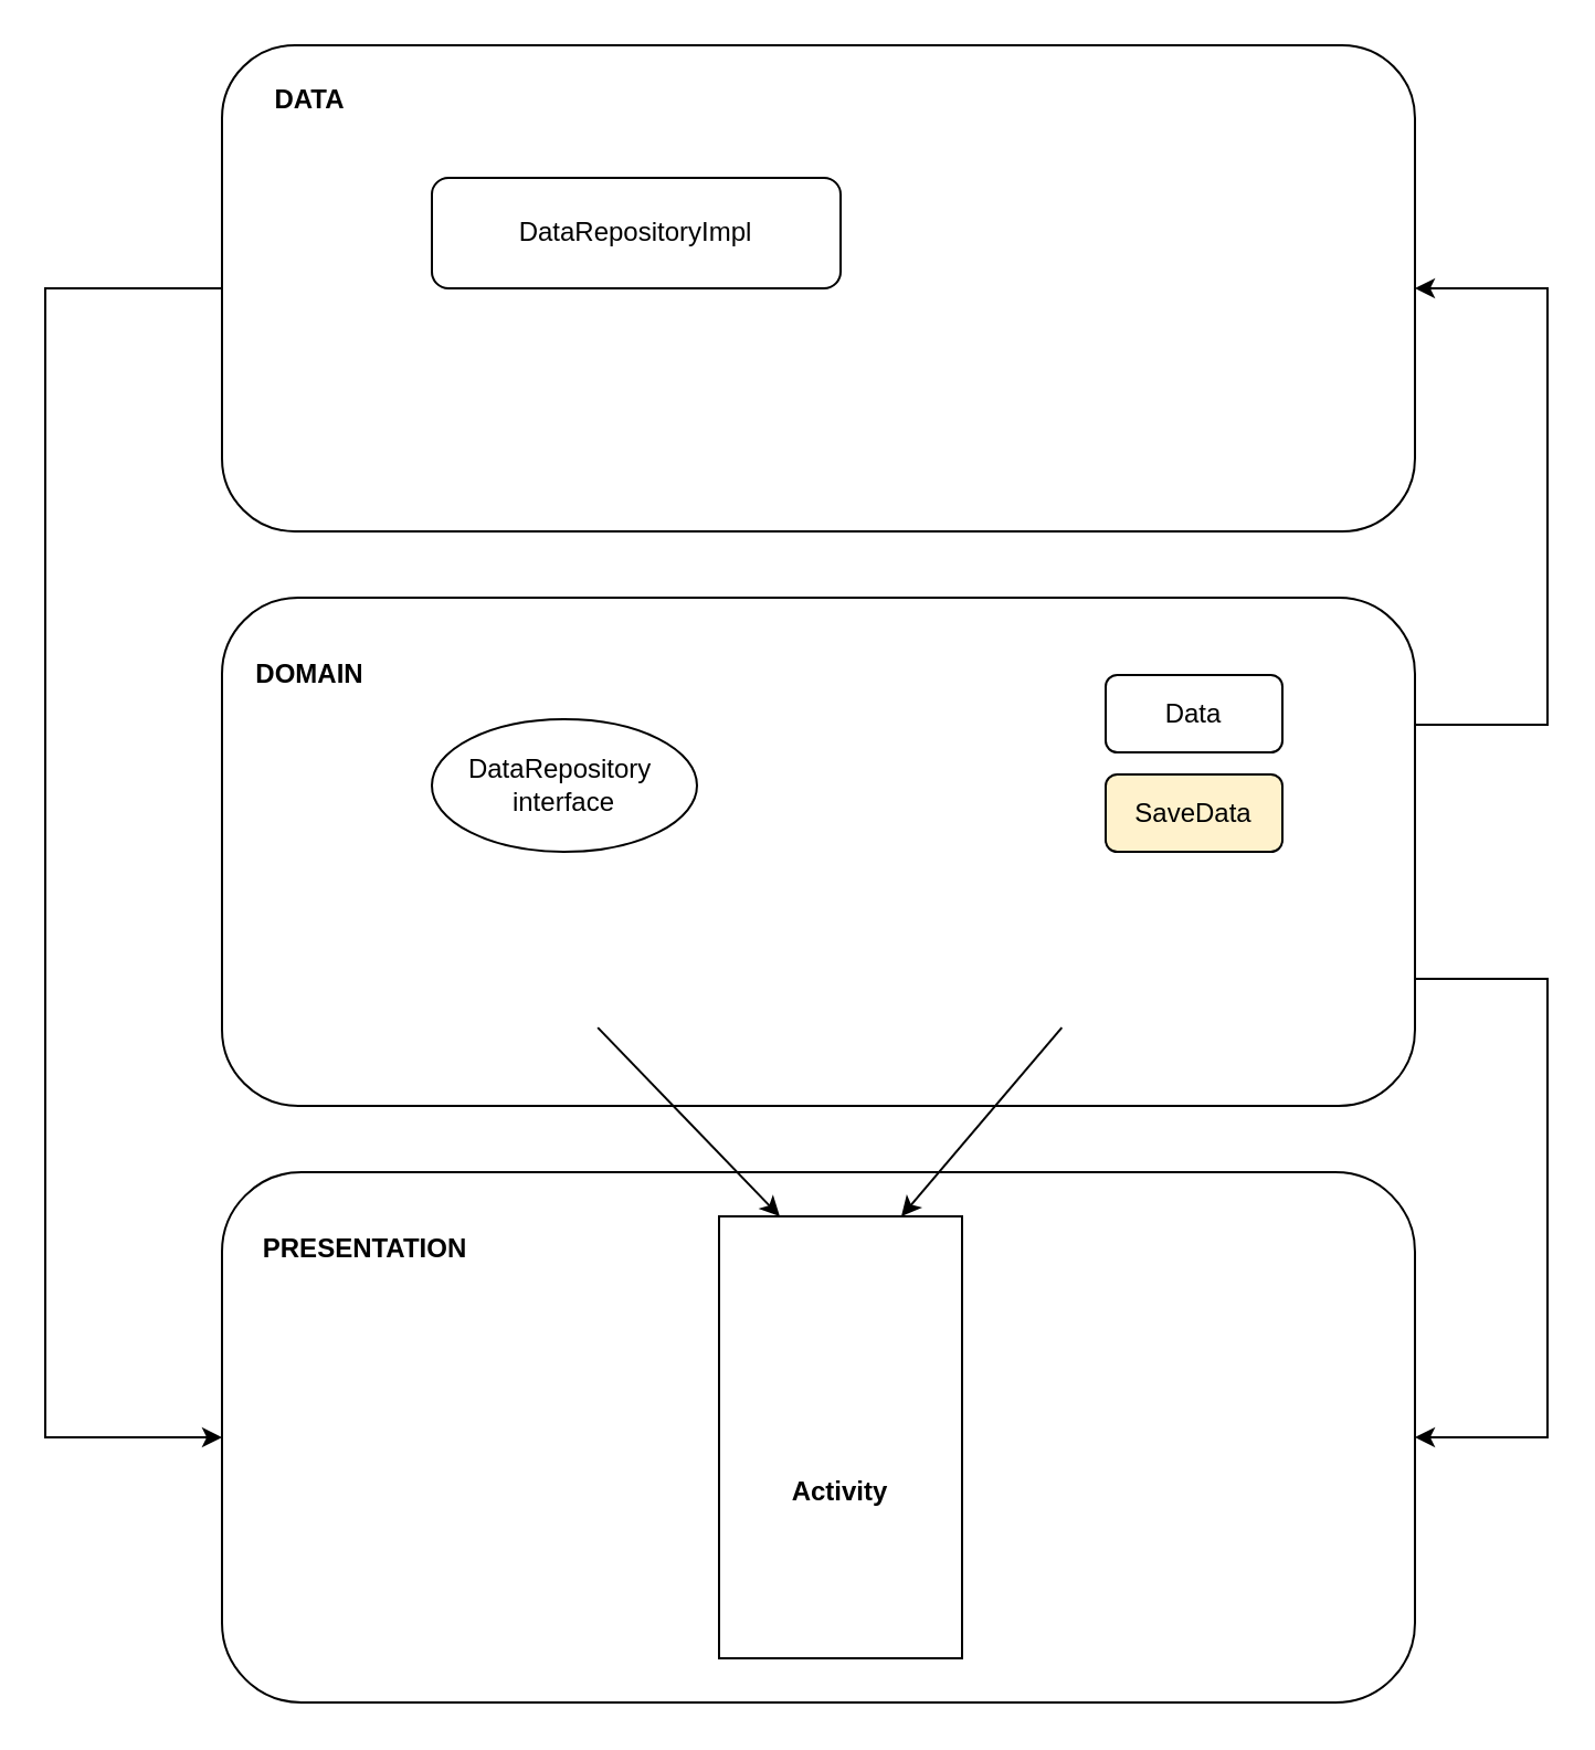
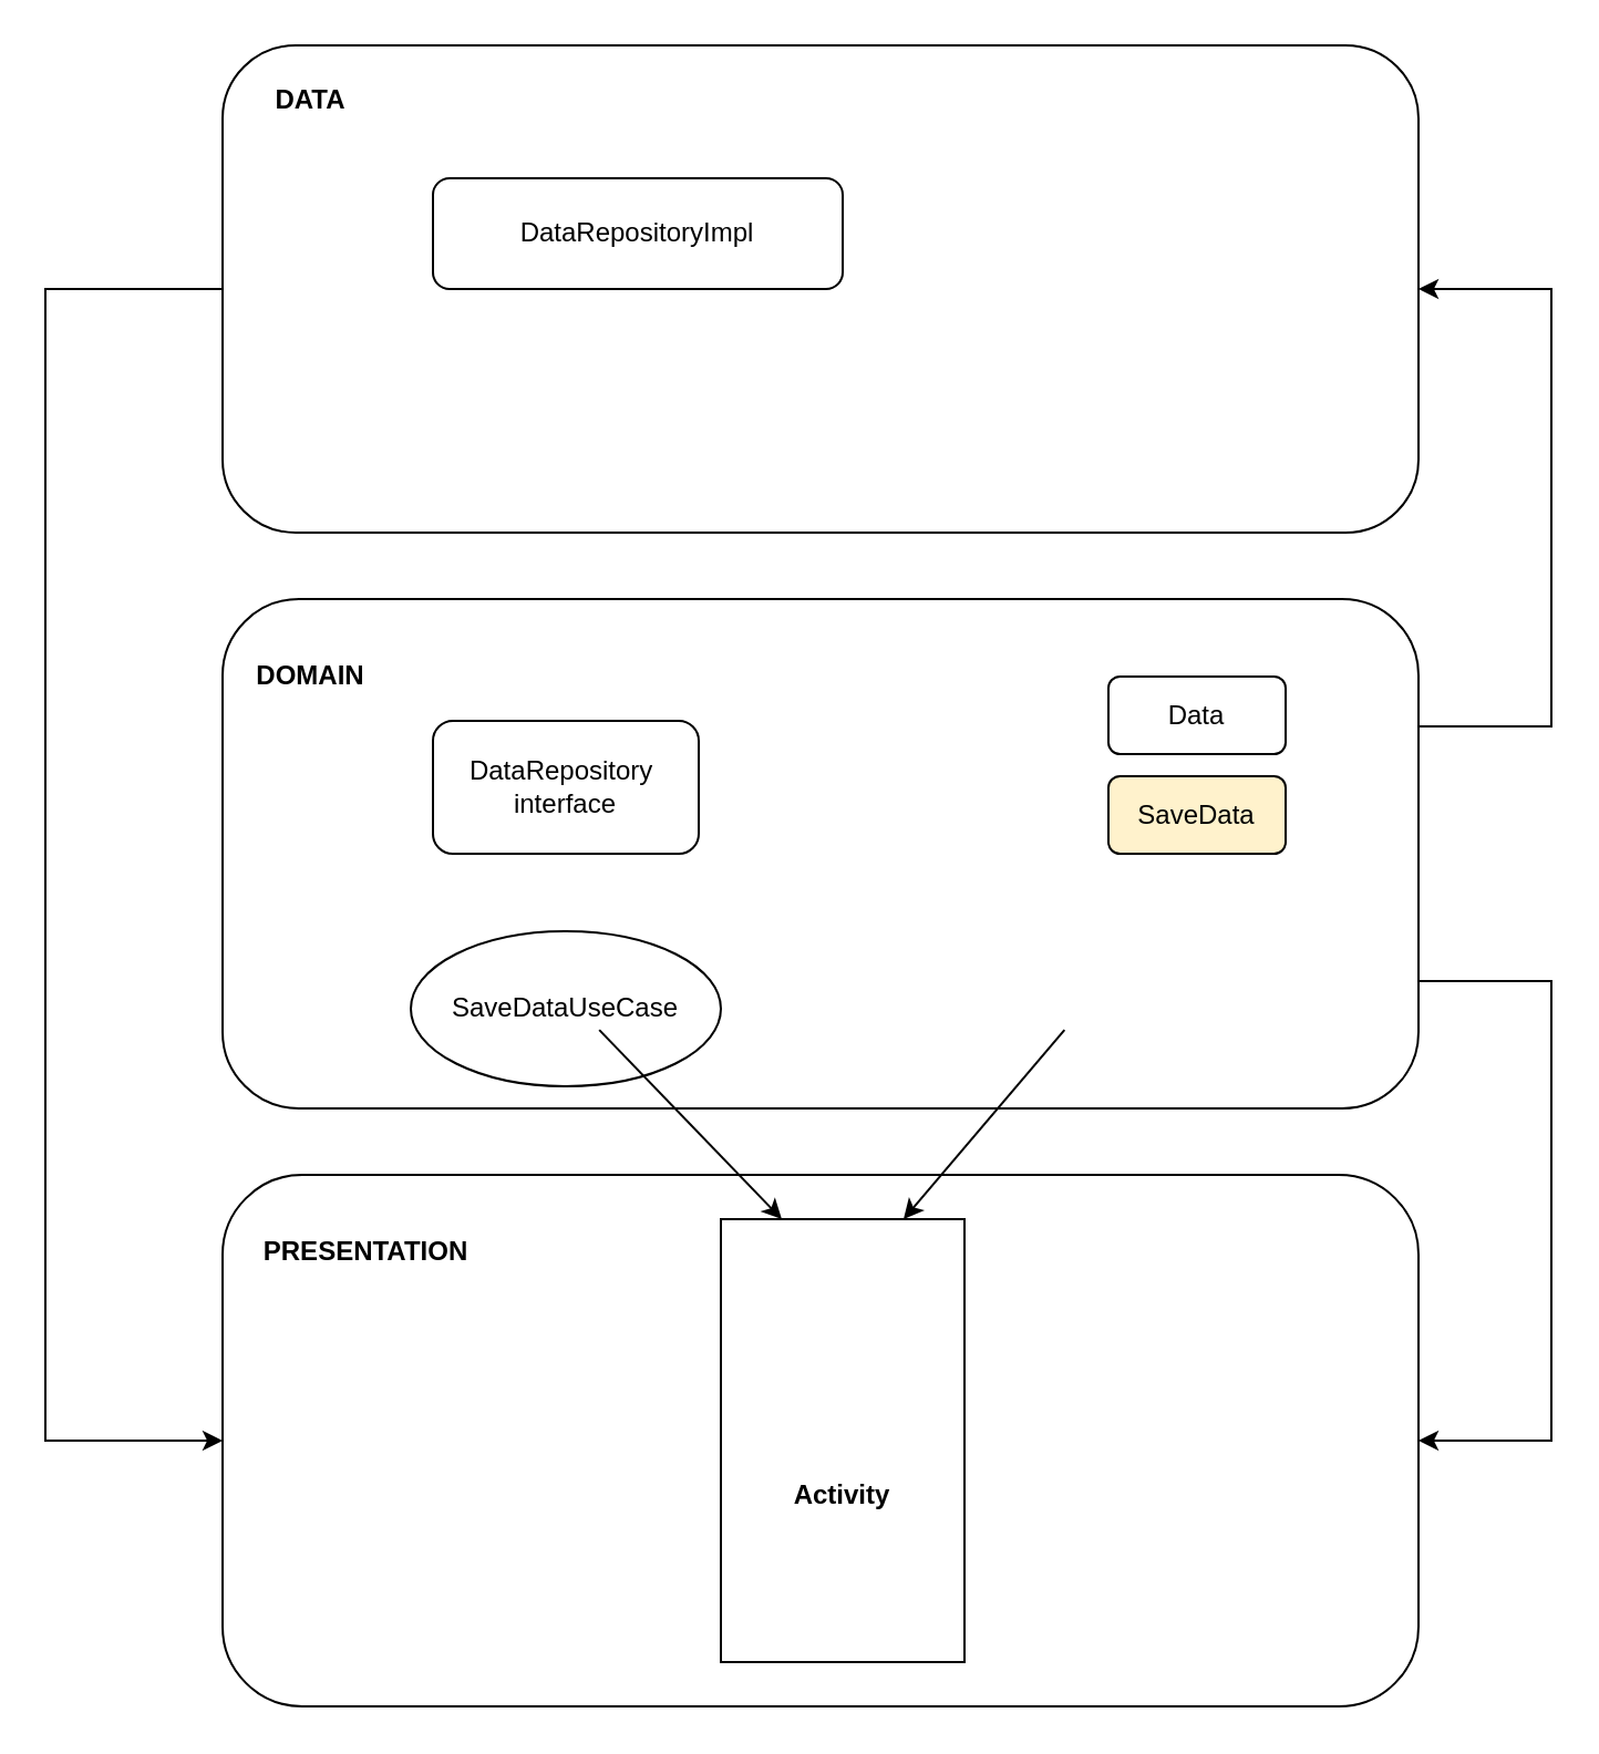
  <mxCell id="0" />
  <mxCell id="1" parent="0" />
  <mxCell id="2" value="" style="rounded=1;whiteSpace=wrap;html=1;" parent="1" vertex="1"><mxGeometry x="100" y="530" width="540" height="240" as="geometry" /></mxCell>
  <mxCell id="3" value="&lt;b&gt;PRESENTATION&lt;/b&gt;" style="text;html=1;strokeColor=none;fillColor=none;align=center;verticalAlign=middle;whiteSpace=wrap;rounded=0;" parent="1" vertex="1"><mxGeometry x="120" y="550" width="90" height="30" as="geometry" /></mxCell>
  <mxCell id="4" value="" style="rounded=0;whiteSpace=wrap;html=1;" parent="1" vertex="1"><mxGeometry x="325" y="550" width="110" height="200" as="geometry" /></mxCell>
  <mxCell id="5" value="&lt;b&gt;Activity&lt;/b&gt;" style="text;html=1;strokeColor=none;fillColor=none;align=center;verticalAlign=middle;whiteSpace=wrap;rounded=0;" parent="1" vertex="1"><mxGeometry x="350" y="660" width="60" height="30" as="geometry" /></mxCell>
  <mxCell id="6" style="edgeStyle=orthogonalEdgeStyle;rounded=0;orthogonalLoop=1;jettySize=auto;html=1;exitX=1;exitY=0.25;exitDx=0;exitDy=0;entryX=1;entryY=0.5;entryDx=0;entryDy=0;" edge="1" parent="1" source="8" target="14"><mxGeometry relative="1" as="geometry"><Array as="points"><mxPoint x="700" y="327" /><mxPoint x="700" y="130" /></Array></mxGeometry></mxCell>
  <mxCell id="7" style="edgeStyle=orthogonalEdgeStyle;rounded=0;orthogonalLoop=1;jettySize=auto;html=1;exitX=1;exitY=0.75;exitDx=0;exitDy=0;entryX=1;entryY=0.5;entryDx=0;entryDy=0;" edge="1" parent="1" source="8" target="2"><mxGeometry relative="1" as="geometry"><Array as="points"><mxPoint x="700" y="443" /><mxPoint x="700" y="650" /></Array></mxGeometry></mxCell>
  <mxCell id="8" value="" style="rounded=1;whiteSpace=wrap;html=1;" parent="1" vertex="1"><mxGeometry x="100" y="270" width="540" height="230" as="geometry" /></mxCell>
+ <mxCell id="9" value="SaveDataUseCase" style="ellipse;whiteSpace=wrap;html=1;" parent="1" vertex="1"><mxGeometry x="185" y="420" width="140" height="70" as="geometry" /></mxCell>
  <mxCell id="10" value="" style="endArrow=classic;html=1;rounded=0;exitX=0.315;exitY=0.846;exitDx=0;exitDy=0;exitPerimeter=0;entryX=0.25;entryY=0;entryDx=0;entryDy=0;" parent="1" source="8" target="4" edge="1"><mxGeometry width="50" height="50" relative="1" as="geometry"><mxPoint x="330" y="600" as="sourcePoint" /><mxPoint x="380" y="550" as="targetPoint" /></mxGeometry></mxCell>
  <mxCell id="11" value="" style="endArrow=classic;html=1;rounded=0;entryX=0.75;entryY=0;entryDx=0;entryDy=0;exitX=0.704;exitY=0.846;exitDx=0;exitDy=0;exitPerimeter=0;" parent="1" source="8" target="4" edge="1"><mxGeometry width="50" height="50" relative="1" as="geometry"><mxPoint x="343.8" y="499.98" as="sourcePoint" /><mxPoint x="416.2" y="590" as="targetPoint" /></mxGeometry></mxCell>
  <mxCell id="12" value="&lt;b&gt;DOMAIN&lt;/b&gt;" style="text;html=1;strokeColor=none;fillColor=none;align=center;verticalAlign=middle;whiteSpace=wrap;rounded=0;" parent="1" vertex="1"><mxGeometry x="110" y="290" width="60" height="30" as="geometry" /></mxCell>
  <mxCell id="13" style="edgeStyle=orthogonalEdgeStyle;rounded=0;orthogonalLoop=1;jettySize=auto;html=1;exitX=0;exitY=0.5;exitDx=0;exitDy=0;entryX=0;entryY=0.5;entryDx=0;entryDy=0;" edge="1" parent="1" source="14" target="2"><mxGeometry relative="1" as="geometry"><Array as="points"><mxPoint x="20" y="130" /><mxPoint x="20" y="650" /></Array></mxGeometry></mxCell>
  <mxCell id="14" value="" style="rounded=1;whiteSpace=wrap;html=1;" vertex="1" parent="1"><mxGeometry x="100" y="20" width="540" height="220" as="geometry" /></mxCell>
  <mxCell id="15" value="&lt;b&gt;DATA&lt;/b&gt;" style="text;html=1;strokeColor=none;fillColor=none;align=center;verticalAlign=middle;whiteSpace=wrap;rounded=0;" vertex="1" parent="1"><mxGeometry x="110" y="30" width="60" height="30" as="geometry" /></mxCell>
  <mxCell id="16" value="Data" style="rounded=1;whiteSpace=wrap;html=1;" vertex="1" parent="1"><mxGeometry x="500" y="305" width="80" height="35" as="geometry" /></mxCell>
  <mxCell id="17" value="SaveData" style="rounded=1;whiteSpace=wrap;html=1;fillColor=#fff2cc;" vertex="1" parent="1"><mxGeometry x="500" y="350" width="80" height="35" as="geometry" /></mxCell>
- <mxCell id="18" value="DataRepository&amp;nbsp;&lt;br&gt;interface" style="ellipse;whiteSpace=wrap;html=1;" vertex="1" parent="1"><mxGeometry x="195" y="325" width="120" height="60" as="geometry" /></mxCell>
+ <mxCell id="18" value="DataRepository&amp;nbsp;&lt;br&gt;interface" style="rounded=1;whiteSpace=wrap;html=1;" vertex="1" parent="1"><mxGeometry x="195" y="325" width="120" height="60" as="geometry" /></mxCell>
  <mxCell id="19" value="DataRepositoryImpl" style="rounded=1;whiteSpace=wrap;html=1;" vertex="1" parent="1"><mxGeometry x="195" y="80" width="185" height="50" as="geometry" /></mxCell>
